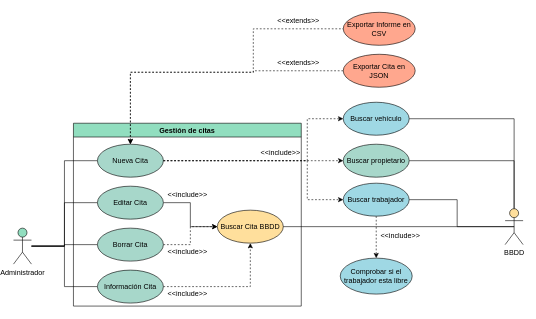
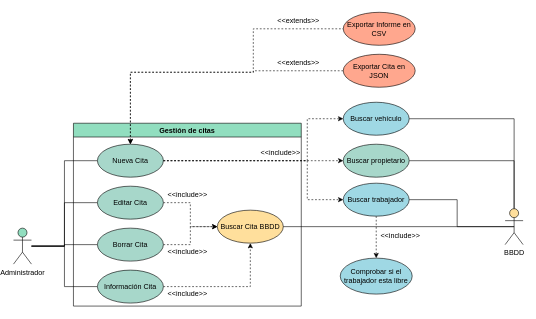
  <mxCell id="0" />
  <mxCell id="1" parent="0" />
  <mxCell id="2" style="rounded=0;orthogonalLoop=1;jettySize=auto;html=1;entryX=0;entryY=0.5;entryDx=0;entryDy=0;edgeStyle=orthogonalEdgeStyle;endArrow=none;endFill=0;" edge="1" parent="1" source="6" target="9"><mxGeometry relative="1" as="geometry" /></mxCell>
  <mxCell id="3" style="edgeStyle=orthogonalEdgeStyle;rounded=0;orthogonalLoop=1;jettySize=auto;html=1;entryX=0;entryY=0.5;entryDx=0;entryDy=0;endArrow=none;endFill=0;" edge="1" parent="1" source="6" target="11"><mxGeometry relative="1" as="geometry" /></mxCell>
  <mxCell id="4" style="edgeStyle=orthogonalEdgeStyle;rounded=0;orthogonalLoop=1;jettySize=auto;html=1;entryX=0;entryY=0.5;entryDx=0;entryDy=0;endArrow=none;endFill=0;" edge="1" parent="1" source="6" target="13"><mxGeometry relative="1" as="geometry" /></mxCell>
  <mxCell id="5" style="edgeStyle=orthogonalEdgeStyle;rounded=0;orthogonalLoop=1;jettySize=auto;html=1;entryX=0;entryY=0.5;entryDx=0;entryDy=0;endArrow=none;endFill=0;" edge="1" parent="1" source="6" target="15"><mxGeometry relative="1" as="geometry" /></mxCell>
  <mxCell id="6" value="Administrador" style="shape=umlActor;verticalLabelPosition=bottom;verticalAlign=top;html=1;outlineConnect=0;fillColor=#91DEBF;" vertex="1" parent="1"><mxGeometry x="20" y="380" width="30" height="60" as="geometry" /></mxCell>
  <mxCell id="7" value="BBDD" style="shape=umlActor;verticalLabelPosition=bottom;verticalAlign=top;html=1;outlineConnect=0;fillColor=#FFDF9C;" vertex="1" parent="1"><mxGeometry x="840" y="347.5" width="30" height="60" as="geometry" /></mxCell>
  <mxCell id="8" value="Gestión de citas" style="swimlane;whiteSpace=wrap;html=1;fillColor=#91debf;" vertex="1" parent="1"><mxGeometry x="120" y="205" width="380" height="305" as="geometry" /></mxCell>
  <mxCell id="9" value="Nueva Cita" style="ellipse;whiteSpace=wrap;html=1;fillColor=#a7d7ca;" vertex="1" parent="8"><mxGeometry x="40" y="35" width="110" height="55" as="geometry" /></mxCell>
- <mxCell id="10" style="edgeStyle=orthogonalEdgeStyle;rounded=0;orthogonalLoop=1;jettySize=auto;html=1;entryX=0;entryY=0.5;entryDx=0;entryDy=0;dashed=0;" edge="1" parent="8" source="11" target="16"><mxGeometry relative="1" as="geometry" /></mxCell>
+ <mxCell id="10" style="edgeStyle=orthogonalEdgeStyle;rounded=0;orthogonalLoop=1;jettySize=auto;html=1;entryX=0;entryY=0.5;entryDx=0;entryDy=0;dashed=1;" edge="1" parent="8" source="11" target="16"><mxGeometry relative="1" as="geometry" /></mxCell>
  <mxCell id="11" value="Editar Cita" style="ellipse;whiteSpace=wrap;html=1;fillColor=#a7d7ca;" vertex="1" parent="8"><mxGeometry x="40" y="105" width="110" height="55" as="geometry" /></mxCell>
  <mxCell id="12" style="edgeStyle=orthogonalEdgeStyle;rounded=0;orthogonalLoop=1;jettySize=auto;html=1;entryX=0;entryY=0.5;entryDx=0;entryDy=0;dashed=1;" edge="1" parent="8" source="13" target="16"><mxGeometry relative="1" as="geometry" /></mxCell>
  <mxCell id="13" value="Borrar Cita" style="ellipse;whiteSpace=wrap;html=1;fillColor=#a7d7ca;" vertex="1" parent="8"><mxGeometry x="40" y="175" width="110" height="55" as="geometry" /></mxCell>
  <mxCell id="14" style="edgeStyle=orthogonalEdgeStyle;rounded=0;orthogonalLoop=1;jettySize=auto;html=1;entryX=0.5;entryY=1;entryDx=0;entryDy=0;dashed=1;" edge="1" parent="8" source="15" target="16"><mxGeometry relative="1" as="geometry" /></mxCell>
  <mxCell id="15" value="Información Cita" style="ellipse;whiteSpace=wrap;html=1;fillColor=#a7d7ca;" vertex="1" parent="8"><mxGeometry x="40" y="245" width="110" height="55" as="geometry" /></mxCell>
  <mxCell id="16" value="Buscar Cita BBDD" style="ellipse;whiteSpace=wrap;html=1;fillColor=#ffdf9c;" vertex="1" parent="8"><mxGeometry x="240" y="145" width="110" height="55" as="geometry" /></mxCell>
  <mxCell id="17" value="&amp;lt;&amp;lt;include&amp;gt;&amp;gt;" style="text;html=1;align=center;verticalAlign=middle;resizable=0;points=[];autosize=1;strokeColor=none;fillColor=none;" vertex="1" parent="8"><mxGeometry x="145" y="105" width="90" height="30" as="geometry" /></mxCell>
  <mxCell id="18" value="&amp;lt;&amp;lt;include&amp;gt;&amp;gt;" style="text;html=1;align=center;verticalAlign=middle;resizable=0;points=[];autosize=1;strokeColor=none;fillColor=none;" vertex="1" parent="8"><mxGeometry x="145" y="200" width="90" height="30" as="geometry" /></mxCell>
  <mxCell id="19" value="&amp;lt;&amp;lt;include&amp;gt;&amp;gt;" style="text;html=1;align=center;verticalAlign=middle;resizable=0;points=[];autosize=1;strokeColor=none;fillColor=none;" vertex="1" parent="8"><mxGeometry x="145" y="270" width="90" height="30" as="geometry" /></mxCell>
  <mxCell id="20" value="&amp;lt;&amp;lt;include&amp;gt;&amp;gt;" style="text;html=1;align=center;verticalAlign=middle;resizable=0;points=[];autosize=1;strokeColor=none;fillColor=none;" vertex="1" parent="8"><mxGeometry x="300" y="35" width="90" height="30" as="geometry" /></mxCell>
  <mxCell id="21" style="edgeStyle=orthogonalEdgeStyle;rounded=0;orthogonalLoop=1;jettySize=auto;html=1;endArrow=none;endFill=0;entryX=0.5;entryY=0.5;entryDx=0;entryDy=0;entryPerimeter=0;" edge="1" parent="1" source="16" target="7"><mxGeometry relative="1" as="geometry" /></mxCell>
  <mxCell id="22" style="edgeStyle=orthogonalEdgeStyle;rounded=0;orthogonalLoop=1;jettySize=auto;html=1;entryX=0.5;entryY=0;entryDx=0;entryDy=0;entryPerimeter=0;endArrow=none;endFill=0;" edge="1" parent="1" source="23" target="7"><mxGeometry relative="1" as="geometry" /></mxCell>
  <mxCell id="23" value="Buscar vehículo" style="ellipse;whiteSpace=wrap;html=1;fillColor=#9fd8e4;" vertex="1" parent="1"><mxGeometry x="570" y="170" width="110" height="55" as="geometry" /></mxCell>
  <mxCell id="24" style="edgeStyle=orthogonalEdgeStyle;rounded=0;orthogonalLoop=1;jettySize=auto;html=1;entryX=0.5;entryY=0;entryDx=0;entryDy=0;entryPerimeter=0;endArrow=none;endFill=0;" edge="1" parent="1" source="25" target="7"><mxGeometry relative="1" as="geometry" /></mxCell>
  <mxCell id="25" value="Buscar propietario" style="ellipse;whiteSpace=wrap;html=1;fillColor=#a7d7ca;" vertex="1" parent="1"><mxGeometry x="570" y="240" width="110" height="55" as="geometry" /></mxCell>
  <mxCell id="26" style="edgeStyle=orthogonalEdgeStyle;rounded=0;orthogonalLoop=1;jettySize=auto;html=1;entryX=0.5;entryY=0.5;entryDx=0;entryDy=0;entryPerimeter=0;endArrow=none;endFill=0;" edge="1" parent="1" source="28" target="7"><mxGeometry relative="1" as="geometry" /></mxCell>
  <mxCell id="27" style="edgeStyle=orthogonalEdgeStyle;rounded=0;orthogonalLoop=1;jettySize=auto;html=1;dashed=1;entryX=0.5;entryY=0;entryDx=0;entryDy=0;" edge="1" parent="1" source="28" target="38"><mxGeometry relative="1" as="geometry"><mxPoint x="625" y="440" as="targetPoint" /></mxGeometry></mxCell>
  <mxCell id="28" value="Buscar trabajador" style="ellipse;whiteSpace=wrap;html=1;fillColor=#9fd8e4;" vertex="1" parent="1"><mxGeometry x="570" y="305" width="110" height="55" as="geometry" /></mxCell>
  <mxCell id="29" style="edgeStyle=orthogonalEdgeStyle;rounded=0;orthogonalLoop=1;jettySize=auto;html=1;entryX=0;entryY=0.5;entryDx=0;entryDy=0;dashed=1;" edge="1" parent="1" source="9" target="23"><mxGeometry relative="1" as="geometry"><Array as="points"><mxPoint x="510" y="268" /><mxPoint x="510" y="198" /></Array></mxGeometry></mxCell>
  <mxCell id="30" style="edgeStyle=orthogonalEdgeStyle;rounded=0;orthogonalLoop=1;jettySize=auto;html=1;entryX=0;entryY=0.5;entryDx=0;entryDy=0;dashed=1;" edge="1" parent="1" source="9" target="25"><mxGeometry relative="1" as="geometry" /></mxCell>
  <mxCell id="31" style="edgeStyle=orthogonalEdgeStyle;rounded=0;orthogonalLoop=1;jettySize=auto;html=1;entryX=0;entryY=0.5;entryDx=0;entryDy=0;dashed=1;" edge="1" parent="1" source="9" target="28"><mxGeometry relative="1" as="geometry"><Array as="points"><mxPoint x="510" y="268" /><mxPoint x="510" y="332" /></Array></mxGeometry></mxCell>
  <mxCell id="32" value="Exportar Cita en JSON" style="ellipse;whiteSpace=wrap;html=1;fillColor=#ffa78e;" vertex="1" parent="1"><mxGeometry x="570" y="90" width="120" height="55" as="geometry" /></mxCell>
  <mxCell id="33" value="&amp;lt;&amp;lt;extends&amp;gt;&amp;gt;" style="text;html=1;align=center;verticalAlign=middle;resizable=0;points=[];autosize=1;strokeColor=none;fillColor=none;" vertex="1" parent="1"><mxGeometry x="450" y="90" width="90" height="30" as="geometry" /></mxCell>
  <mxCell id="34" value="Exportar Informe en CSV" style="ellipse;whiteSpace=wrap;html=1;fillColor=#ffa78e;" vertex="1" parent="1"><mxGeometry x="570" y="20" width="120" height="55" as="geometry" /></mxCell>
  <mxCell id="35" style="edgeStyle=orthogonalEdgeStyle;rounded=0;orthogonalLoop=1;jettySize=auto;html=1;entryX=0;entryY=0.5;entryDx=0;entryDy=0;dashed=1;endArrow=none;endFill=0;startArrow=classic;startFill=1;" edge="1" parent="1" source="9" target="32"><mxGeometry relative="1" as="geometry"><Array as="points"><mxPoint x="215" y="120" /><mxPoint x="420" y="120" /><mxPoint x="420" y="118" /></Array></mxGeometry></mxCell>
  <mxCell id="36" style="edgeStyle=orthogonalEdgeStyle;rounded=0;orthogonalLoop=1;jettySize=auto;html=1;entryX=0;entryY=0.5;entryDx=0;entryDy=0;dashed=1;endArrow=none;endFill=0;startArrow=classic;startFill=1;" edge="1" parent="1" source="9" target="34"><mxGeometry relative="1" as="geometry"><Array as="points"><mxPoint x="215" y="120" /><mxPoint x="420" y="120" /><mxPoint x="420" y="48" /></Array></mxGeometry></mxCell>
  <mxCell id="37" value="&amp;lt;&amp;lt;extends&amp;gt;&amp;gt;" style="text;html=1;align=center;verticalAlign=middle;resizable=0;points=[];autosize=1;strokeColor=none;fillColor=none;" vertex="1" parent="1"><mxGeometry x="450" y="20" width="90" height="30" as="geometry" /></mxCell>
  <mxCell id="38" value="Comprobar si el trabajador esta libre" style="ellipse;whiteSpace=wrap;html=1;fillColor=#9fd8e4;" vertex="1" parent="1"><mxGeometry x="565" y="430" width="120" height="60" as="geometry" /></mxCell>
  <mxCell id="39" value="&amp;lt;&amp;lt;include&amp;gt;&amp;gt;" style="text;html=1;align=center;verticalAlign=middle;resizable=0;points=[];autosize=1;strokeColor=none;fillColor=none;" vertex="1" parent="1"><mxGeometry x="620" y="377.5" width="90" height="30" as="geometry" /></mxCell>
